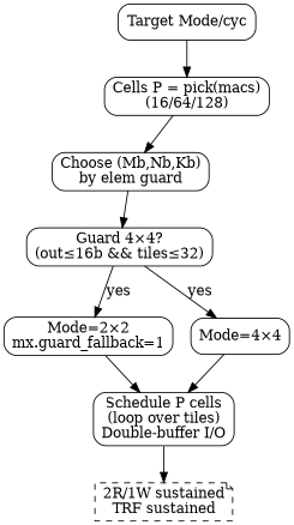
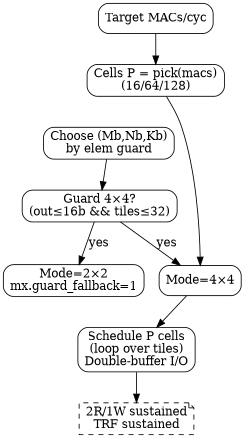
  digraph {
    rankdir=TB
    node [shape=box style=rounded]
-   n1 [label="Target Mode/cyc"]
+   n1 [label="Target MACs/cyc"]
    n2 [label="Cells P = pick(macs)\n(16/64/128)"]
    n3 [label="Choose (Mb,Nb,Kb)\nby elem guard"]
    n4 [label="Guard 4×4?\n(out≤16b && tiles≤32)"]
    n5 [label="Mode=4×4"]
    n6 [label="Mode=2×2\nmx.guard_fallback=1"]
    n7 [label="Schedule P cells\n(loop over tiles)\nDouble-buffer I/O"]
    n8 [label="2R/1W sustained\nTRF sustained" shape=note style=dashed]
    n1 -> n2
-   n2 -> n3
+   n2 -> n5
    n3 -> n4
    n4 -> n5 [label=yes]
    n4 -> n6 [label=yes]
    n5 -> n7
-   n6 -> n7
    n7 -> n8
  }
